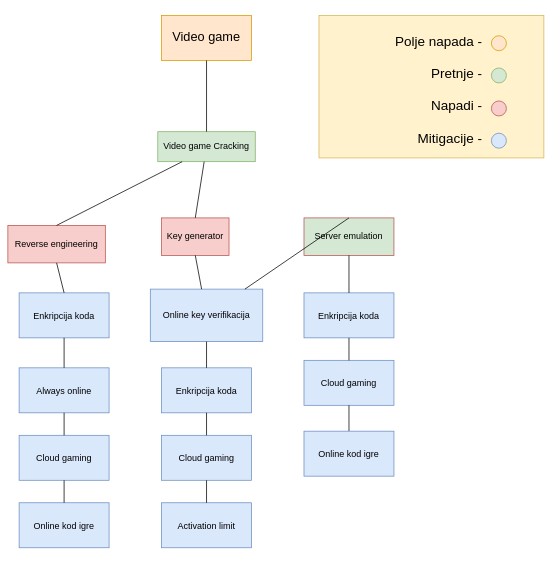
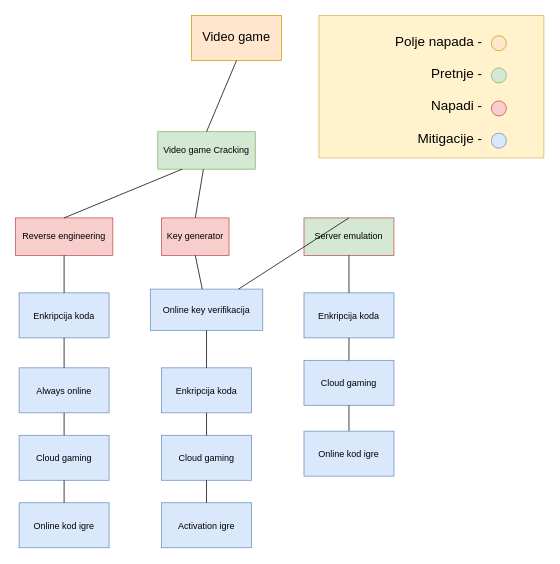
  <mxCell id="0" />
  <mxCell id="1" parent="0" />
  <mxCell id="2" value="Key generator" style="rounded=0;whiteSpace=wrap;html=1;fillColor=#f8cecc;strokeColor=#b85450;" vertex="1" parent="1"><mxGeometry x="215" y="290" width="90" height="50" as="geometry" /></mxCell>
- <mxCell id="3" value="Video game Cracking" style="rounded=0;whiteSpace=wrap;html=1;fillColor=#d5e8d4;strokeColor=#82b366;" vertex="1" parent="1"><mxGeometry x="210" y="175" width="130" height="40" as="geometry" /></mxCell>
- <mxCell id="4" value="Reverse engineering" style="rounded=0;whiteSpace=wrap;html=1;fillColor=#f8cecc;strokeColor=#b85450;" vertex="1" parent="1"><mxGeometry x="10" y="300" width="130" height="50" as="geometry" /></mxCell>
+ <mxCell id="3" value="Video game Cracking" style="rounded=0;whiteSpace=wrap;html=1;fillColor=#d5e8d4;strokeColor=#82b366;" vertex="1" parent="1"><mxGeometry x="210" y="175" width="130" height="50" as="geometry" /></mxCell>
+ <mxCell id="4" value="Reverse engineering" style="rounded=0;whiteSpace=wrap;html=1;fillColor=#f8cecc;strokeColor=#b85450;" vertex="1" parent="1"><mxGeometry x="20" y="290" width="130" height="50" as="geometry" /></mxCell>
  <mxCell id="5" value="" style="endArrow=none;html=1;rounded=0;entryX=0.25;entryY=1;entryDx=0;entryDy=0;exitX=0.5;exitY=0;exitDx=0;exitDy=0;" edge="1" parent="1" source="4" target="3"><mxGeometry width="50" height="50" relative="1" as="geometry"><mxPoint x="45" y="315" as="sourcePoint" /><mxPoint x="95" y="265" as="targetPoint" /></mxGeometry></mxCell>
  <mxCell id="6" value="" style="endArrow=none;html=1;rounded=0;exitX=0.5;exitY=0;exitDx=0;exitDy=0;" edge="1" parent="1" source="2" target="3"><mxGeometry width="50" height="50" relative="1" as="geometry"><mxPoint x="45" y="315" as="sourcePoint" /><mxPoint x="95" y="265" as="targetPoint" /></mxGeometry></mxCell>
- <mxCell id="7" value="Online key verifikacija" style="rounded=0;whiteSpace=wrap;html=1;fillColor=#dae8fc;strokeColor=#6c8ebf;" vertex="1" parent="1"><mxGeometry x="200" y="385" width="150" height="70" as="geometry" /></mxCell>
+ <mxCell id="7" value="Online key verifikacija" style="rounded=0;whiteSpace=wrap;html=1;fillColor=#dae8fc;strokeColor=#6c8ebf;" vertex="1" parent="1"><mxGeometry x="200" y="385" width="150" height="55" as="geometry" /></mxCell>
  <mxCell id="8" value="" style="endArrow=none;html=1;rounded=0;entryX=0.5;entryY=1;entryDx=0;entryDy=0;" edge="1" parent="1" source="7" target="2"><mxGeometry width="50" height="50" relative="1" as="geometry"><mxPoint x="285" y="525" as="sourcePoint" /><mxPoint x="335" y="475" as="targetPoint" /></mxGeometry></mxCell>
- <mxCell id="9" value="&lt;font style=&quot;font-size: 17px;&quot;&gt;Video game&lt;/font&gt;" style="rounded=0;whiteSpace=wrap;html=1;fillColor=#ffe6cc;strokeColor=#d79b00;" vertex="1" parent="1"><mxGeometry x="215" y="20" width="120" height="60" as="geometry" /></mxCell>
+ <mxCell id="9" value="&lt;font style=&quot;font-size: 17px;&quot;&gt;Video game&lt;/font&gt;" style="rounded=0;whiteSpace=wrap;html=1;fillColor=#ffe6cc;strokeColor=#d79b00;" vertex="1" parent="1"><mxGeometry x="255" y="20" width="120" height="60" as="geometry" /></mxCell>
  <mxCell id="10" value="" style="endArrow=none;html=1;rounded=0;fontSize=17;entryX=0.5;entryY=1;entryDx=0;entryDy=0;exitX=0.5;exitY=0;exitDx=0;exitDy=0;" edge="1" parent="1" source="3" target="9"><mxGeometry width="50" height="50" relative="1" as="geometry"><mxPoint x="225" y="370" as="sourcePoint" /><mxPoint x="275" y="320" as="targetPoint" /></mxGeometry></mxCell>
  <mxCell id="11" value="&lt;font style=&quot;font-size: 12px;&quot;&gt;Enkripcija koda&lt;/font&gt;" style="rounded=0;whiteSpace=wrap;html=1;fontSize=17;fillColor=#dae8fc;strokeColor=#6c8ebf;" vertex="1" parent="1"><mxGeometry x="25" y="390" width="120" height="60" as="geometry" /></mxCell>
  <mxCell id="12" value="" style="endArrow=none;html=1;rounded=0;fontSize=12;entryX=0.5;entryY=1;entryDx=0;entryDy=0;exitX=0.5;exitY=0;exitDx=0;exitDy=0;" edge="1" parent="1" target="4" source="11"><mxGeometry width="50" height="50" relative="1" as="geometry"><mxPoint x="205" y="380" as="sourcePoint" /><mxPoint x="245" y="470" as="targetPoint" /></mxGeometry></mxCell>
  <mxCell id="13" value="Server emulation" style="rounded=0;whiteSpace=wrap;html=1;fillColor=#d5e8d4;strokeColor=#b85450;" vertex="1" parent="1"><mxGeometry x="405" y="290" width="120" height="50" as="geometry" /></mxCell>
  <mxCell id="14" value="" style="endArrow=none;html=1;rounded=0;exitX=0.5;exitY=0;exitDx=0;exitDy=0;" edge="1" parent="1" source="13" target="7"><mxGeometry width="50" height="50" relative="1" as="geometry"><mxPoint x="285" y="300" as="sourcePoint" /><mxPoint x="318.46" y="235.7" as="targetPoint" /></mxGeometry></mxCell>
  <mxCell id="15" value="&lt;font style=&quot;font-size: 12px;&quot;&gt;Enkripcija koda&lt;/font&gt;" style="rounded=0;whiteSpace=wrap;html=1;fontSize=17;fillColor=#dae8fc;strokeColor=#6c8ebf;" vertex="1" parent="1"><mxGeometry x="215" y="490" width="120" height="60" as="geometry" /></mxCell>
  <mxCell id="16" value="" style="endArrow=none;html=1;rounded=0;entryX=0.5;entryY=1;entryDx=0;entryDy=0;" edge="1" parent="1" source="15" target="7"><mxGeometry width="50" height="50" relative="1" as="geometry"><mxPoint x="285" y="300" as="sourcePoint" /><mxPoint x="285" y="235" as="targetPoint" /></mxGeometry></mxCell>
  <mxCell id="17" value="&lt;font style=&quot;font-size: 12px;&quot;&gt;Enkripcija koda&lt;/font&gt;" style="rounded=0;whiteSpace=wrap;html=1;fontSize=17;fillColor=#dae8fc;strokeColor=#6c8ebf;" vertex="1" parent="1"><mxGeometry x="405" y="390" width="120" height="60" as="geometry" /></mxCell>
  <mxCell id="18" value="" style="endArrow=none;html=1;rounded=0;entryX=0.5;entryY=1;entryDx=0;entryDy=0;" edge="1" parent="1" source="17" target="13"><mxGeometry width="50" height="50" relative="1" as="geometry"><mxPoint x="285" y="500" as="sourcePoint" /><mxPoint x="285" y="465" as="targetPoint" /></mxGeometry></mxCell>
  <mxCell id="19" value="&lt;font style=&quot;font-size: 12px;&quot;&gt;Always online&lt;/font&gt;" style="rounded=0;whiteSpace=wrap;html=1;fontSize=17;fillColor=#dae8fc;strokeColor=#6c8ebf;" vertex="1" parent="1"><mxGeometry x="25" y="490" width="120" height="60" as="geometry" /></mxCell>
  <mxCell id="20" value="" style="endArrow=none;html=1;rounded=0;fontSize=12;entryX=0.5;entryY=1;entryDx=0;entryDy=0;exitX=0.5;exitY=0;exitDx=0;exitDy=0;" edge="1" parent="1" source="19" target="11"><mxGeometry width="50" height="50" relative="1" as="geometry"><mxPoint x="95" y="400" as="sourcePoint" /><mxPoint x="95" y="350" as="targetPoint" /></mxGeometry></mxCell>
  <mxCell id="21" value="&lt;font style=&quot;font-size: 12px;&quot;&gt;Cloud gaming&lt;/font&gt;" style="rounded=0;whiteSpace=wrap;html=1;fontSize=17;fillColor=#dae8fc;strokeColor=#6c8ebf;" vertex="1" parent="1"><mxGeometry x="25" y="580" width="120" height="60" as="geometry" /></mxCell>
  <mxCell id="22" value="" style="endArrow=none;html=1;rounded=0;fontSize=12;entryX=0.5;entryY=1;entryDx=0;entryDy=0;" edge="1" parent="1" source="21" target="19"><mxGeometry width="50" height="50" relative="1" as="geometry"><mxPoint x="95" y="500" as="sourcePoint" /><mxPoint x="95" y="460" as="targetPoint" /></mxGeometry></mxCell>
  <mxCell id="23" value="&lt;font style=&quot;font-size: 12px;&quot;&gt;Cloud gaming&lt;/font&gt;" style="rounded=0;whiteSpace=wrap;html=1;fontSize=17;fillColor=#dae8fc;strokeColor=#6c8ebf;" vertex="1" parent="1"><mxGeometry x="215" y="580" width="120" height="60" as="geometry" /></mxCell>
  <mxCell id="24" value="" style="endArrow=none;html=1;rounded=0;fontSize=12;entryX=0.5;entryY=1;entryDx=0;entryDy=0;" edge="1" parent="1" source="23"><mxGeometry width="50" height="50" relative="1" as="geometry"><mxPoint x="285" y="500" as="sourcePoint" /><mxPoint x="275" y="550" as="targetPoint" /></mxGeometry></mxCell>
  <mxCell id="25" value="&lt;font style=&quot;font-size: 12px;&quot;&gt;Cloud gaming&lt;/font&gt;" style="rounded=0;whiteSpace=wrap;html=1;fontSize=17;fillColor=#dae8fc;strokeColor=#6c8ebf;" vertex="1" parent="1"><mxGeometry x="405" y="480" width="120" height="60" as="geometry" /></mxCell>
  <mxCell id="26" value="" style="endArrow=none;html=1;rounded=0;fontSize=12;entryX=0.5;entryY=1;entryDx=0;entryDy=0;" edge="1" parent="1" source="25"><mxGeometry width="50" height="50" relative="1" as="geometry"><mxPoint x="475" y="400" as="sourcePoint" /><mxPoint x="465" y="450" as="targetPoint" /></mxGeometry></mxCell>
- <mxCell id="27" value="&lt;font style=&quot;font-size: 12px;&quot;&gt;Activation limit&lt;/font&gt;" style="rounded=0;whiteSpace=wrap;html=1;fontSize=17;fillColor=#dae8fc;strokeColor=#6c8ebf;" vertex="1" parent="1"><mxGeometry x="215" y="670" width="120" height="60" as="geometry" /></mxCell>
+ <mxCell id="27" value="&lt;font style=&quot;font-size: 12px;&quot;&gt;Activation igre&lt;/font&gt;" style="rounded=0;whiteSpace=wrap;html=1;fontSize=17;fillColor=#dae8fc;strokeColor=#6c8ebf;" vertex="1" parent="1"><mxGeometry x="215" y="670" width="120" height="60" as="geometry" /></mxCell>
  <mxCell id="28" value="" style="endArrow=none;html=1;rounded=0;fontSize=12;entryX=0.5;entryY=1;entryDx=0;entryDy=0;" edge="1" parent="1" source="27" target="23"><mxGeometry width="50" height="50" relative="1" as="geometry"><mxPoint x="285" y="590" as="sourcePoint" /><mxPoint x="285" y="560" as="targetPoint" /></mxGeometry></mxCell>
  <mxCell id="29" value="&lt;font style=&quot;font-size: 12px;&quot;&gt;Online kod igre&lt;/font&gt;" style="rounded=0;whiteSpace=wrap;html=1;fontSize=17;fillColor=#dae8fc;strokeColor=#6c8ebf;" vertex="1" parent="1"><mxGeometry x="25" y="670" width="120" height="60" as="geometry" /></mxCell>
  <mxCell id="30" value="" style="endArrow=none;html=1;rounded=0;fontSize=12;entryX=0.5;entryY=1;entryDx=0;entryDy=0;exitX=0.5;exitY=0;exitDx=0;exitDy=0;" edge="1" parent="1" source="29" target="21"><mxGeometry width="50" height="50" relative="1" as="geometry"><mxPoint x="95" y="590" as="sourcePoint" /><mxPoint x="95" y="560" as="targetPoint" /></mxGeometry></mxCell>
  <mxCell id="31" value="" style="endArrow=none;html=1;rounded=0;fontSize=12;entryX=0.5;entryY=1;entryDx=0;entryDy=0;exitX=0.5;exitY=0;exitDx=0;exitDy=0;" edge="1" parent="1" source="32" target="25"><mxGeometry width="50" height="50" relative="1" as="geometry"><mxPoint x="465" y="650" as="sourcePoint" /><mxPoint x="465" y="620" as="targetPoint" /></mxGeometry></mxCell>
  <mxCell id="32" value="&lt;font style=&quot;font-size: 12px;&quot;&gt;Online kod igre&lt;/font&gt;" style="rounded=0;whiteSpace=wrap;html=1;fontSize=17;fillColor=#dae8fc;strokeColor=#6c8ebf;" vertex="1" parent="1"><mxGeometry x="405" y="574.5" width="120" height="60" as="geometry" /></mxCell>
  <mxCell id="33" value="" style="rounded=0;whiteSpace=wrap;html=1;fontSize=12;fillColor=#fff2cc;strokeColor=#d6b656;" vertex="1" parent="1"><mxGeometry x="425" y="20" width="300" height="190" as="geometry" /></mxCell>
  <mxCell id="34" value="&lt;div style=&quot;font-size: 18px;&quot;&gt;&lt;span style=&quot;background-color: initial;&quot;&gt;&lt;font style=&quot;font-size: 18px;&quot;&gt;Polje napada -&lt;/font&gt;&lt;/span&gt;&lt;/div&gt;&lt;font style=&quot;font-size: 18px;&quot;&gt;&lt;div style=&quot;&quot;&gt;&lt;br&gt;&lt;/div&gt;&lt;div style=&quot;&quot;&gt;&lt;span style=&quot;background-color: initial;&quot;&gt;Pretnje -&lt;/span&gt;&lt;/div&gt;&lt;div style=&quot;&quot;&gt;&lt;br&gt;&lt;/div&gt;&lt;div style=&quot;&quot;&gt;&lt;span style=&quot;background-color: initial;&quot;&gt;Napadi -&lt;/span&gt;&lt;/div&gt;&lt;div style=&quot;&quot;&gt;&lt;br&gt;&lt;/div&gt;&lt;div style=&quot;&quot;&gt;&lt;span style=&quot;background-color: initial;&quot;&gt;Mitigacije -&lt;/span&gt;&lt;/div&gt;&lt;/font&gt;" style="text;html=1;strokeColor=none;fillColor=none;align=right;verticalAlign=middle;whiteSpace=wrap;rounded=0;fontSize=12;" vertex="1" parent="1"><mxGeometry x="435" y="40" width="210" height="160" as="geometry" /></mxCell>
  <mxCell id="35" value="" style="ellipse;whiteSpace=wrap;html=1;aspect=fixed;fontSize=20;fillColor=#ffe6cc;strokeColor=#d79b00;" vertex="1" parent="1"><mxGeometry x="655" y="47" width="20" height="20" as="geometry" /></mxCell>
  <mxCell id="36" value="" style="ellipse;whiteSpace=wrap;html=1;aspect=fixed;fontSize=20;fillColor=#d5e8d4;strokeColor=#82b366;" vertex="1" parent="1"><mxGeometry x="655" y="90" width="20" height="20" as="geometry" /></mxCell>
  <mxCell id="37" value="" style="ellipse;whiteSpace=wrap;html=1;aspect=fixed;fontSize=20;fillColor=#f8cecc;strokeColor=#b85450;" vertex="1" parent="1"><mxGeometry x="655" y="134" width="20" height="20" as="geometry" /></mxCell>
  <mxCell id="38" value="" style="ellipse;whiteSpace=wrap;html=1;aspect=fixed;fontSize=20;fillColor=#dae8fc;strokeColor=#6c8ebf;" vertex="1" parent="1"><mxGeometry x="655" y="177" width="20" height="20" as="geometry" /></mxCell>
